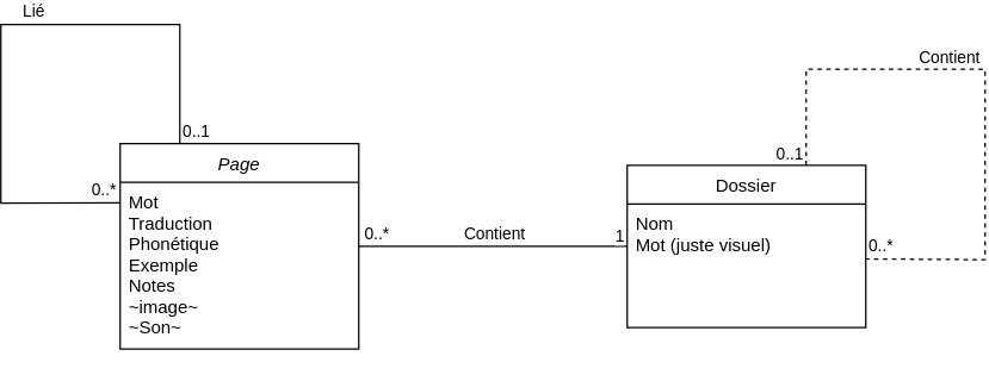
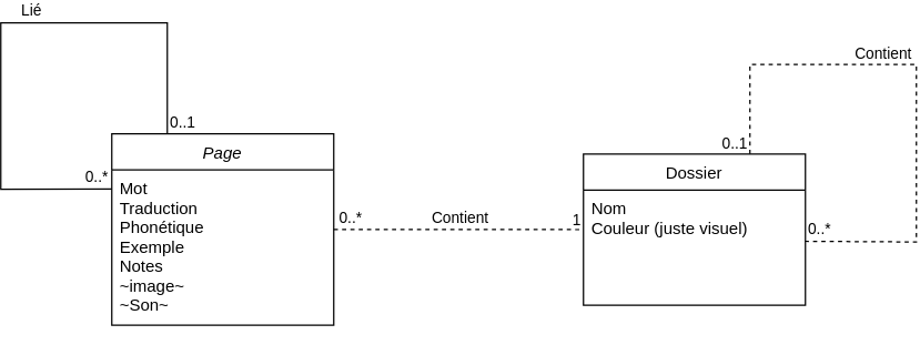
  <mxCell id="0" />
  <mxCell id="1" parent="0" />
  <mxCell id="2" value="Page" style="swimlane;fontStyle=2;align=center;verticalAlign=top;childLayout=stackLayout;horizontal=1;startSize=26;horizontalStack=0;resizeParent=1;resizeLast=0;collapsible=1;marginBottom=0;rounded=0;shadow=0;strokeWidth=1;" parent="1" vertex="1"><mxGeometry x="20" y="20" width="160" height="138" as="geometry"><mxRectangle x="230" y="140" width="160" height="26" as="alternateBounds" /></mxGeometry></mxCell>
  <mxCell id="3" value="Mot&#10;Traduction&#10;Phonétique&#10;Exemple&#10;Notes&#10;~image~&#10;~Son~" style="text;align=left;verticalAlign=top;spacingLeft=4;spacingRight=4;overflow=hidden;rotatable=0;points=[[0,0.5],[1,0.5]];portConstraint=eastwest;" parent="2" vertex="1"><mxGeometry y="26" width="160" height="104" as="geometry" /></mxCell>
  <mxCell id="4" value="" style="endArrow=none;html=1;rounded=0;entryX=0.25;entryY=0;entryDx=0;entryDy=0;exitX=0;exitY=0.132;exitDx=0;exitDy=0;exitPerimeter=0;" edge="1" parent="2" source="3" target="2"><mxGeometry width="50" height="50" relative="1" as="geometry"><mxPoint x="-30" y="50" as="sourcePoint" /><mxPoint x="40" y="-90" as="targetPoint" /><Array as="points"><mxPoint x="-80" y="40" /><mxPoint x="-80" y="-80" /><mxPoint x="40" y="-80" /></Array></mxGeometry></mxCell>
  <mxCell id="5" value="Lié" style="edgeLabel;html=1;align=center;verticalAlign=middle;resizable=0;points=[];" vertex="1" connectable="0" parent="4"><mxGeometry x="0.164" y="1" relative="1" as="geometry"><mxPoint x="-11" y="-9" as="offset" /></mxGeometry></mxCell>
  <mxCell id="6" value="0..1" style="edgeLabel;html=1;align=center;verticalAlign=middle;resizable=0;points=[];" vertex="1" connectable="0" parent="4"><mxGeometry x="0.938" y="-2" relative="1" as="geometry"><mxPoint x="12" y="4" as="offset" /></mxGeometry></mxCell>
  <mxCell id="7" value="0..*" style="edgeLabel;html=1;align=center;verticalAlign=middle;resizable=0;points=[];" vertex="1" connectable="0" parent="4"><mxGeometry x="-0.965" relative="1" as="geometry"><mxPoint x="-5" y="-9" as="offset" /></mxGeometry></mxCell>
  <mxCell id="8" value="Dossier" style="swimlane;fontStyle=0;align=center;verticalAlign=top;childLayout=stackLayout;horizontal=1;startSize=26;horizontalStack=0;resizeParent=1;resizeLast=0;collapsible=1;marginBottom=0;rounded=0;shadow=0;strokeWidth=1;" parent="1" vertex="1"><mxGeometry x="360" y="34.5" width="160" height="109" as="geometry"><mxRectangle x="550" y="140" width="160" height="26" as="alternateBounds" /></mxGeometry></mxCell>
- <mxCell id="9" value="Nom&#10;Mot (juste visuel)" style="text;align=left;verticalAlign=top;spacingLeft=4;spacingRight=4;overflow=hidden;rotatable=0;points=[[0,0.5],[1,0.5]];portConstraint=eastwest;" parent="8" vertex="1"><mxGeometry y="26" width="160" height="74" as="geometry" /></mxCell>
+ <mxCell id="9" value="Nom&#10;Couleur (juste visuel)" style="text;align=left;verticalAlign=top;spacingLeft=4;spacingRight=4;overflow=hidden;rotatable=0;points=[[0,0.5],[1,0.5]];portConstraint=eastwest;" parent="8" vertex="1"><mxGeometry y="26" width="160" height="74" as="geometry" /></mxCell>
  <mxCell id="10" value="" style="endArrow=none;html=1;rounded=0;exitX=0.75;exitY=0;exitDx=0;exitDy=0;entryX=1;entryY=0.5;entryDx=0;entryDy=0;dashed=1;" edge="1" parent="8" source="8" target="9"><mxGeometry width="50" height="50" relative="1" as="geometry"><mxPoint x="190" y="65.5" as="sourcePoint" /><mxPoint x="240" y="65.5" as="targetPoint" /><Array as="points"><mxPoint x="120" y="-64.5" /><mxPoint x="240" y="-64.5" /><mxPoint x="240" y="63.5" /></Array></mxGeometry></mxCell>
  <mxCell id="11" value="Contient" style="edgeLabel;html=1;align=center;verticalAlign=middle;resizable=0;points=[];" vertex="1" connectable="0" parent="10"><mxGeometry x="-0.289" relative="1" as="geometry"><mxPoint x="20" y="-9" as="offset" /></mxGeometry></mxCell>
  <mxCell id="12" value="0..1" style="edgeLabel;html=1;align=center;verticalAlign=middle;resizable=0;points=[];" vertex="1" connectable="0" parent="10"><mxGeometry x="-0.482" y="2" relative="1" as="geometry"><mxPoint x="-49" y="58" as="offset" /></mxGeometry></mxCell>
  <mxCell id="13" value="0..*" style="edgeLabel;html=1;align=center;verticalAlign=middle;resizable=0;points=[];" vertex="1" connectable="0" parent="10"><mxGeometry x="0.758" relative="1" as="geometry"><mxPoint x="-38" y="-9" as="offset" /></mxGeometry></mxCell>
- <mxCell id="14" value="" style="endArrow=none;html=1;rounded=0;entryX=0;entryY=0.5;entryDx=0;entryDy=0;" edge="1" parent="1" source="2" target="8"><mxGeometry width="50" height="50" relative="1" as="geometry"><mxPoint x="190" y="240" as="sourcePoint" /><mxPoint x="240" y="190" as="targetPoint" /></mxGeometry></mxCell>
+ <mxCell id="14" value="" style="endArrow=none;html=1;rounded=0;entryX=0;entryY=0.5;entryDx=0;entryDy=0;dashed=1;" edge="1" parent="1" source="2" target="8"><mxGeometry width="50" height="50" relative="1" as="geometry"><mxPoint x="190" y="240" as="sourcePoint" /><mxPoint x="240" y="190" as="targetPoint" /></mxGeometry></mxCell>
  <mxCell id="15" value="Contient" style="edgeLabel;html=1;align=center;verticalAlign=middle;resizable=0;points=[];" vertex="1" connectable="0" parent="14"><mxGeometry x="-0.15" y="-1" relative="1" as="geometry"><mxPoint x="13" y="-10" as="offset" /></mxGeometry></mxCell>
  <mxCell id="16" value="1" style="edgeLabel;html=1;align=center;verticalAlign=middle;resizable=0;points=[];" vertex="1" connectable="0" parent="14"><mxGeometry x="0.781" relative="1" as="geometry"><mxPoint x="14" y="-8" as="offset" /></mxGeometry></mxCell>
  <mxCell id="17" value="0..*" style="edgeLabel;html=1;align=center;verticalAlign=middle;resizable=0;points=[];" vertex="1" connectable="0" parent="14"><mxGeometry x="-0.912" y="-1" relative="1" as="geometry"><mxPoint x="3" y="-10" as="offset" /></mxGeometry></mxCell>
